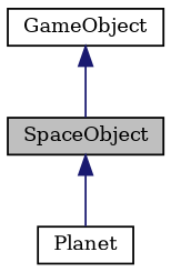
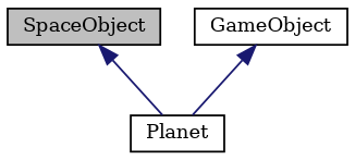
  digraph {
    fontname="DejaVu Serif"
    node [color=black fillcolor=white fontname="DejaVu Serif" fontsize=10 shape=record style=filled]
    edge [color=midnightblue dir=back fontname="DejaVu Serif" fontsize=10 labelfontname=Helvetica labelfontsize=10 style=solid]
    n1 [fillcolor=grey75 fontcolor=black height=0.2 label=SpaceObject width=0.4]
    n2 [height=0.2 label=Planet width=0.4]
    n3 [height=0.2 label=GameObject width=0.4]
    n1 -> n2
-   n3 -> n1
+   n3 -> n2
  }
